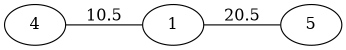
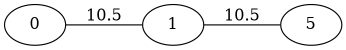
  graph {
    rankdir=LR
    n1 [label=5]
    1
-   0 [label=4]
-   1 -- n1 [label=20.5]
+   0
+   1 -- n1 [label=10.5]
    0 -- 1 [label=10.5]
  }
